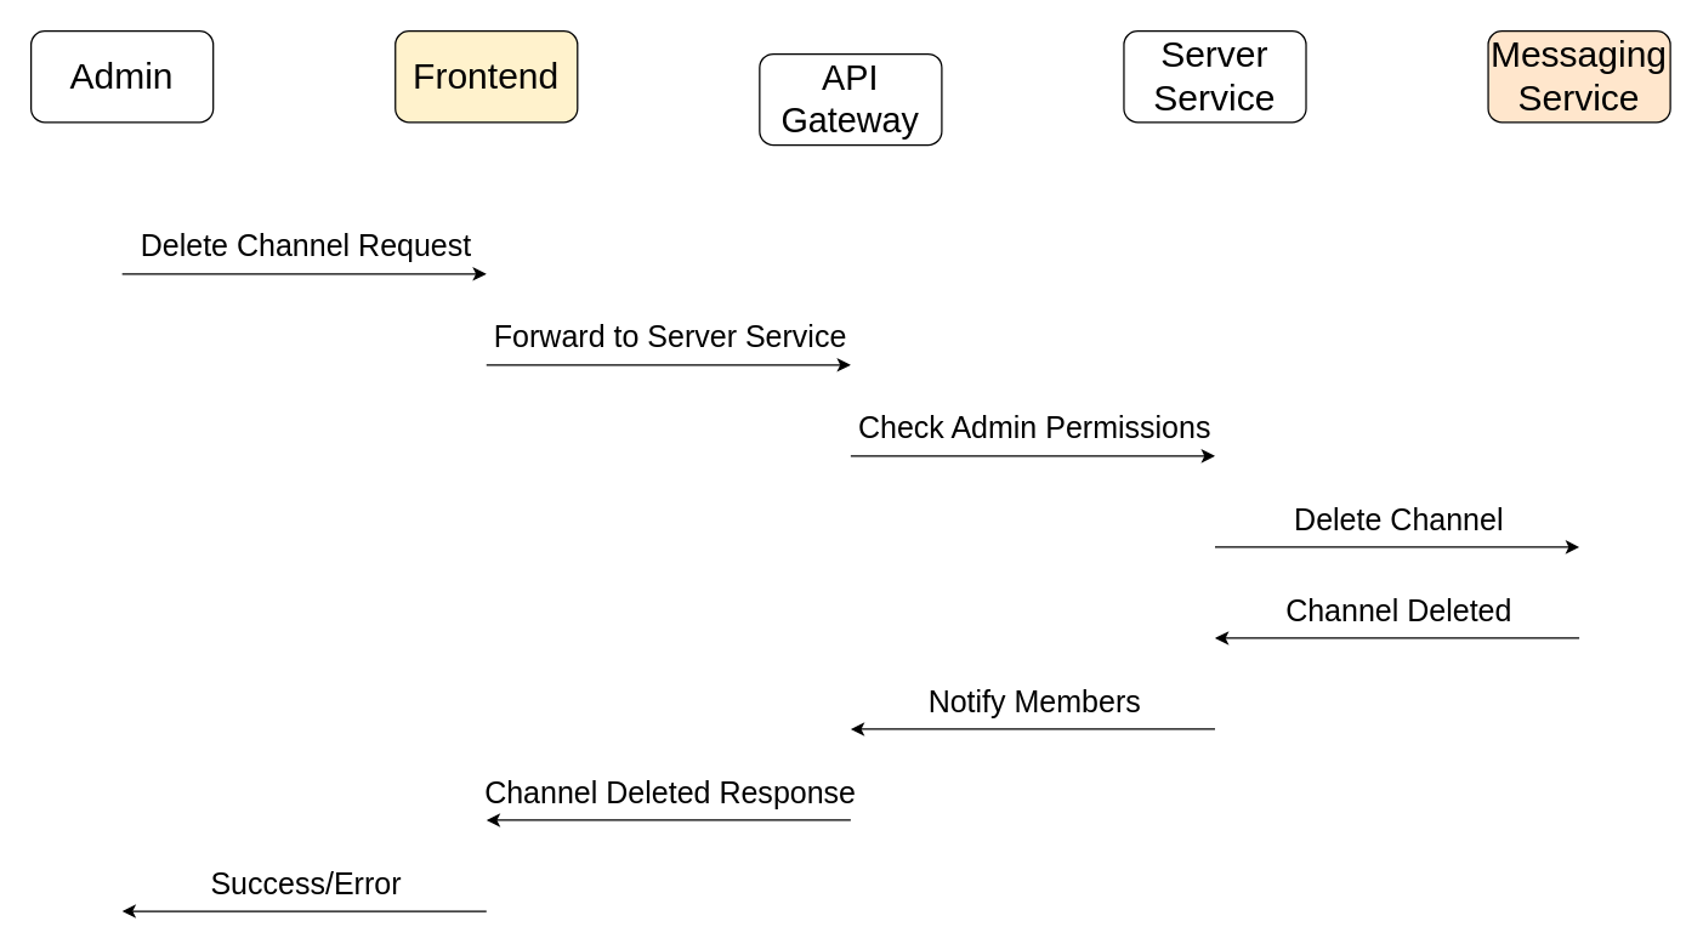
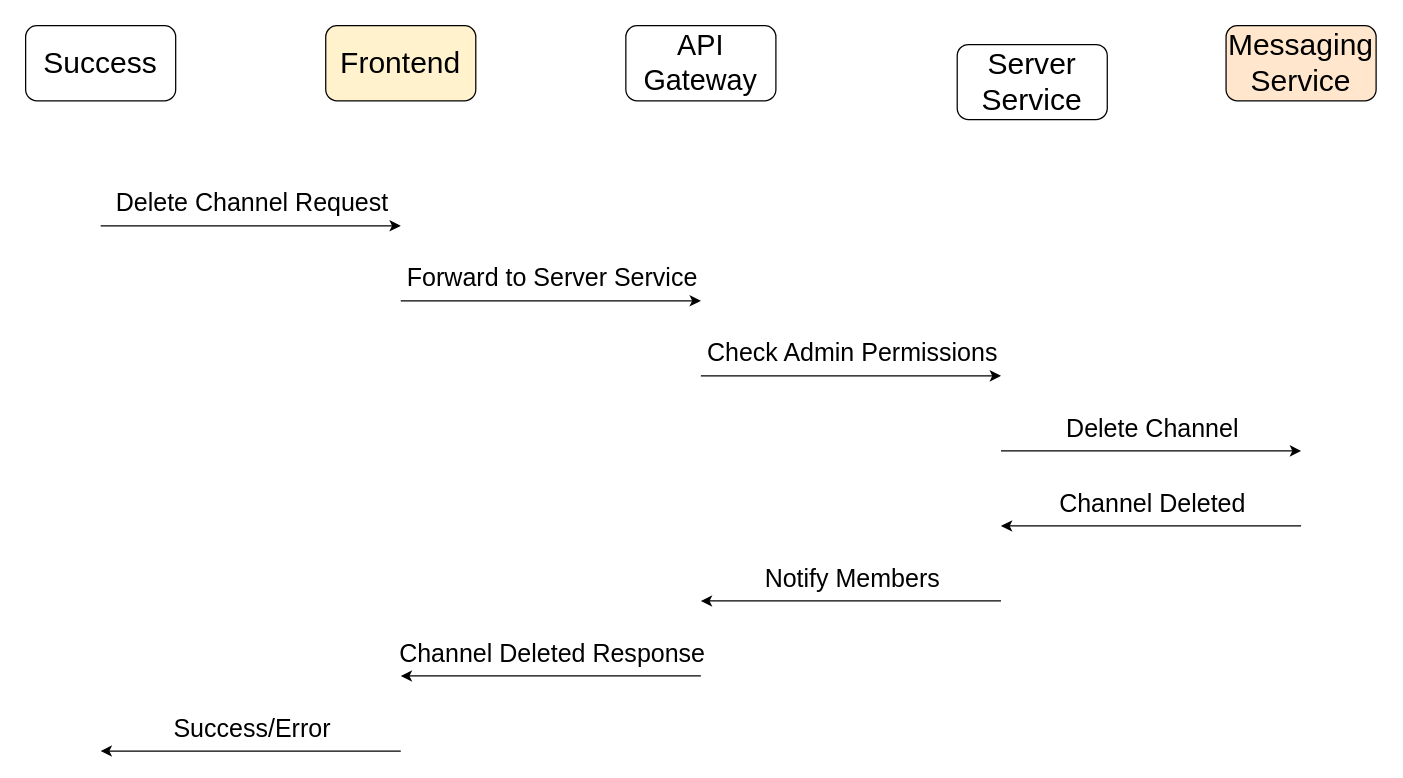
  <mxCell id="0" />
  <mxCell id="1" parent="0" />
- <mxCell id="2" value="&lt;font style=&quot;font-size: 24px;&quot;&gt;Admin&lt;/font&gt;" style="rounded=1;whiteSpace=wrap;html=1;" vertex="1" parent="1"><mxGeometry x="20" y="20" width="120" height="60" as="geometry" /></mxCell>
+ <mxCell id="2" value="&lt;font style=&quot;font-size: 24px;&quot;&gt;Success&lt;/font&gt;" style="rounded=1;whiteSpace=wrap;html=1;" vertex="1" parent="1"><mxGeometry x="20" y="20" width="120" height="60" as="geometry" /></mxCell>
  <mxCell id="3" value="&lt;font style=&quot;font-size: 24px;&quot;&gt;Frontend&lt;/font&gt;" style="rounded=1;whiteSpace=wrap;html=1;fillColor=#fff2cc;" vertex="1" parent="1"><mxGeometry x="260" y="20" width="120" height="60" as="geometry" /></mxCell>
- <mxCell id="4" value="&lt;font style=&quot;font-size: 23px;&quot;&gt;API Gateway&lt;/font&gt;" style="rounded=1;whiteSpace=wrap;html=1;" vertex="1" parent="1"><mxGeometry x="500" y="35" width="120" height="60" as="geometry" /></mxCell>
- <mxCell id="5" value="&lt;font style=&quot;font-size: 24px;&quot;&gt;Server Service&lt;/font&gt;" style="rounded=1;whiteSpace=wrap;html=1;" vertex="1" parent="1"><mxGeometry x="740" y="20" width="120" height="60" as="geometry" /></mxCell>
+ <mxCell id="4" value="&lt;font style=&quot;font-size: 23px;&quot;&gt;API Gateway&lt;/font&gt;" style="rounded=1;whiteSpace=wrap;html=1;" vertex="1" parent="1"><mxGeometry x="500" y="20" width="120" height="60" as="geometry" /></mxCell>
+ <mxCell id="5" value="&lt;font style=&quot;font-size: 24px;&quot;&gt;Server Service&lt;/font&gt;" style="rounded=1;whiteSpace=wrap;html=1;" vertex="1" parent="1"><mxGeometry x="765" y="35" width="120" height="60" as="geometry" /></mxCell>
  <mxCell id="6" value="&lt;font style=&quot;font-size: 24px;&quot;&gt;Messaging Service&lt;/font&gt;" style="rounded=1;whiteSpace=wrap;html=1;fillColor=#ffe6cc;" vertex="1" parent="1"><mxGeometry x="980" y="20" width="120" height="60" as="geometry" /></mxCell>
  <mxCell id="7" value="" style="endArrow=classic;html=1;rounded=0;" edge="1" parent="1"><mxGeometry width="50" height="50" relative="1" as="geometry"><mxPoint x="80" y="180" as="sourcePoint" /><mxPoint x="320" y="180" as="targetPoint" /></mxGeometry></mxCell>
  <mxCell id="8" value="&lt;font style=&quot;font-size: 20px;&quot;&gt;Delete Channel Request&lt;/font&gt;" style="edgeLabel;html=1;align=center;verticalAlign=middle;resizable=0;points=[];" vertex="1" connectable="0" parent="7"><mxGeometry x="-0.003" relative="1" as="geometry"><mxPoint y="-20" as="offset" /></mxGeometry></mxCell>
  <mxCell id="9" value="" style="endArrow=classic;html=1;rounded=0;" edge="1" parent="1"><mxGeometry width="50" height="50" relative="1" as="geometry"><mxPoint x="320" y="240" as="sourcePoint" /><mxPoint x="560" y="240" as="targetPoint" /></mxGeometry></mxCell>
  <mxCell id="10" value="&lt;div&gt;&lt;span style=&quot;font-size: 20px;&quot;&gt;Forward to Server Service&lt;/span&gt;&lt;/div&gt;" style="edgeLabel;html=1;align=center;verticalAlign=middle;resizable=0;points=[];" vertex="1" connectable="0" parent="9"><mxGeometry x="-0.003" relative="1" as="geometry"><mxPoint y="-20" as="offset" /></mxGeometry></mxCell>
  <mxCell id="11" value="" style="endArrow=classic;html=1;rounded=0;" edge="1" parent="1"><mxGeometry width="50" height="50" relative="1" as="geometry"><mxPoint x="560" y="300" as="sourcePoint" /><mxPoint x="800" y="300" as="targetPoint" /></mxGeometry></mxCell>
  <mxCell id="12" value="&lt;div&gt;&lt;span style=&quot;font-size: 20px;&quot;&gt;Check Admin Permissions&lt;/span&gt;&lt;/div&gt;" style="edgeLabel;html=1;align=center;verticalAlign=middle;resizable=0;points=[];" vertex="1" connectable="0" parent="11"><mxGeometry x="-0.003" relative="1" as="geometry"><mxPoint y="-20" as="offset" /></mxGeometry></mxCell>
  <mxCell id="13" value="" style="endArrow=classic;html=1;rounded=0;" edge="1" parent="1"><mxGeometry width="50" height="50" relative="1" as="geometry"><mxPoint x="800" y="360" as="sourcePoint" /><mxPoint x="1040" y="360" as="targetPoint" /></mxGeometry></mxCell>
  <mxCell id="14" value="&lt;div&gt;&lt;span style=&quot;font-size: 20px;&quot;&gt;Delete Channel&lt;/span&gt;&lt;/div&gt;" style="edgeLabel;html=1;align=center;verticalAlign=middle;resizable=0;points=[];" vertex="1" connectable="0" parent="13"><mxGeometry x="-0.003" relative="1" as="geometry"><mxPoint y="-20" as="offset" /></mxGeometry></mxCell>
  <mxCell id="15" value="" style="endArrow=classic;html=1;rounded=0;" edge="1" parent="1"><mxGeometry width="50" height="50" relative="1" as="geometry"><mxPoint x="1040" y="420" as="sourcePoint" /><mxPoint x="800" y="420" as="targetPoint" /></mxGeometry></mxCell>
  <mxCell id="16" value="&lt;div&gt;&lt;span style=&quot;font-size: 20px;&quot;&gt;Channel Deleted&lt;/span&gt;&lt;/div&gt;" style="edgeLabel;html=1;align=center;verticalAlign=middle;resizable=0;points=[];" vertex="1" connectable="0" parent="15"><mxGeometry x="-0.003" relative="1" as="geometry"><mxPoint y="-20" as="offset" /></mxGeometry></mxCell>
  <mxCell id="17" value="" style="endArrow=classic;html=1;rounded=0;" edge="1" parent="1"><mxGeometry width="50" height="50" relative="1" as="geometry"><mxPoint x="800" y="480" as="sourcePoint" /><mxPoint x="560" y="480" as="targetPoint" /></mxGeometry></mxCell>
  <mxCell id="18" value="&lt;div&gt;&lt;span style=&quot;font-size: 20px;&quot;&gt;Notify Members&lt;/span&gt;&lt;/div&gt;" style="edgeLabel;html=1;align=center;verticalAlign=middle;resizable=0;points=[];" vertex="1" connectable="0" parent="17"><mxGeometry x="-0.003" relative="1" as="geometry"><mxPoint y="-20" as="offset" /></mxGeometry></mxCell>
  <mxCell id="19" value="" style="endArrow=classic;html=1;rounded=0;" edge="1" parent="1"><mxGeometry width="50" height="50" relative="1" as="geometry"><mxPoint x="560" y="540" as="sourcePoint" /><mxPoint x="320" y="540" as="targetPoint" /></mxGeometry></mxCell>
  <mxCell id="20" value="&lt;div&gt;&lt;span style=&quot;font-size: 20px;&quot;&gt;Channel Deleted Response&lt;/span&gt;&lt;/div&gt;" style="edgeLabel;html=1;align=center;verticalAlign=middle;resizable=0;points=[];" vertex="1" connectable="0" parent="19"><mxGeometry x="-0.003" relative="1" as="geometry"><mxPoint y="-20" as="offset" /></mxGeometry></mxCell>
  <mxCell id="21" value="" style="endArrow=classic;html=1;rounded=0;" edge="1" parent="1"><mxGeometry width="50" height="50" relative="1" as="geometry"><mxPoint x="320" y="600" as="sourcePoint" /><mxPoint x="80" y="600" as="targetPoint" /></mxGeometry></mxCell>
  <mxCell id="22" value="&lt;div&gt;&lt;span style=&quot;font-size: 20px;&quot;&gt;Success/Error&lt;/span&gt;&lt;/div&gt;" style="edgeLabel;html=1;align=center;verticalAlign=middle;resizable=0;points=[];" vertex="1" connectable="0" parent="21"><mxGeometry x="-0.003" relative="1" as="geometry"><mxPoint y="-20" as="offset" /></mxGeometry></mxCell>
